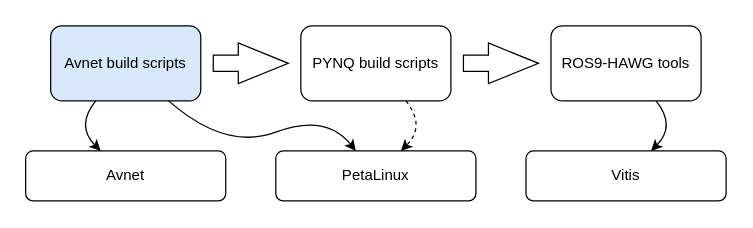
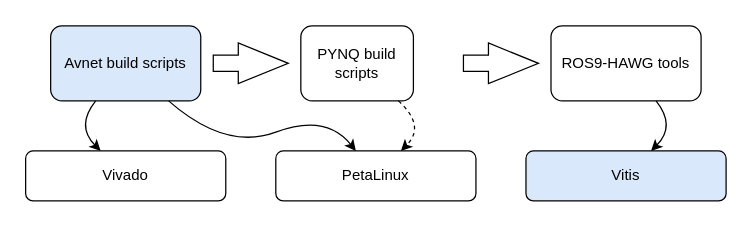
  <mxCell id="0" />
  <mxCell id="1" parent="0" />
  <mxCell id="2" value="Avnet build scripts" style="rounded=1;whiteSpace=wrap;html=1;fillColor=#dae8fc;" vertex="1" parent="1"><mxGeometry x="40" y="20" width="120" height="60" as="geometry" /></mxCell>
- <mxCell id="3" value="PYNQ build scripts" style="rounded=1;whiteSpace=wrap;html=1;" vertex="1" parent="1"><mxGeometry x="240" y="20" width="120" height="60" as="geometry" /></mxCell>
- <mxCell id="4" value="Avnet" style="rounded=1;whiteSpace=wrap;html=1;" vertex="1" parent="1"><mxGeometry x="20" y="120" width="160" height="40" as="geometry" /></mxCell>
+ <mxCell id="3" value="PYNQ build scripts" style="rounded=1;whiteSpace=wrap;html=1;" vertex="1" parent="1"><mxGeometry x="240" y="20" width="90" height="60" as="geometry" /></mxCell>
+ <mxCell id="4" value="Vivado" style="rounded=1;whiteSpace=wrap;html=1;" vertex="1" parent="1"><mxGeometry x="20" y="120" width="160" height="40" as="geometry" /></mxCell>
  <mxCell id="5" value="PetaLinux" style="rounded=1;whiteSpace=wrap;html=1;" vertex="1" parent="1"><mxGeometry x="220" y="120" width="160" height="40" as="geometry" /></mxCell>
- <mxCell id="6" value="Vitis" style="rounded=1;whiteSpace=wrap;html=1;" vertex="1" parent="1"><mxGeometry x="420" y="120" width="160" height="40" as="geometry" /></mxCell>
+ <mxCell id="6" value="Vitis" style="rounded=1;whiteSpace=wrap;html=1;fillColor=#dae8fc;" vertex="1" parent="1"><mxGeometry x="420" y="120" width="160" height="40" as="geometry" /></mxCell>
  <mxCell id="7" value="" style="curved=1;endArrow=classic;html=1;rounded=0;" edge="1" parent="1" source="2" target="4"><mxGeometry width="50" height="50" relative="1" as="geometry"><mxPoint x="-20" y="140" as="sourcePoint" /><mxPoint x="30" y="90" as="targetPoint" /><Array as="points"><mxPoint x="60" y="100" /></Array></mxGeometry></mxCell>
  <mxCell id="8" value="" style="curved=1;endArrow=classic;html=1;rounded=0;" edge="1" parent="1" source="2" target="5"><mxGeometry width="50" height="50" relative="1" as="geometry"><mxPoint x="-20" y="140" as="sourcePoint" /><mxPoint x="30" y="90" as="targetPoint" /><Array as="points"><mxPoint x="180" y="120" /><mxPoint x="260" y="90" /></Array></mxGeometry></mxCell>
  <mxCell id="9" value="" style="curved=1;endArrow=classic;html=1;rounded=0;dashed=1;" edge="1" parent="1" source="3" target="5"><mxGeometry width="50" height="50" relative="1" as="geometry"><mxPoint x="280" y="150" as="sourcePoint" /><mxPoint x="330" y="100" as="targetPoint" /><Array as="points"><mxPoint x="340" y="100" /></Array></mxGeometry></mxCell>
  <mxCell id="10" value="ROS9-HAWG tools" style="rounded=1;whiteSpace=wrap;html=1;" vertex="1" parent="1"><mxGeometry x="440" y="20" width="120" height="60" as="geometry" /></mxCell>
  <mxCell id="11" value="" style="html=1;shadow=0;dashed=0;align=center;verticalAlign=middle;shape=mxgraph.arrows2.arrow;dy=0.6;dx=40;notch=0;" vertex="1" parent="1"><mxGeometry x="170" y="33.75" width="60" height="32.5" as="geometry" /></mxCell>
  <mxCell id="12" value="" style="html=1;shadow=0;dashed=0;align=center;verticalAlign=middle;shape=mxgraph.arrows2.arrow;dy=0.6;dx=40;notch=0;" vertex="1" parent="1"><mxGeometry x="370" y="33.75" width="60" height="32.5" as="geometry" /></mxCell>
  <mxCell id="13" value="" style="curved=1;endArrow=classic;html=1;rounded=0;" edge="1" parent="1" source="10" target="6"><mxGeometry width="50" height="50" relative="1" as="geometry"><mxPoint x="280" y="150" as="sourcePoint" /><mxPoint x="330" y="100" as="targetPoint" /><Array as="points"><mxPoint x="540" y="100" /></Array></mxGeometry></mxCell>
